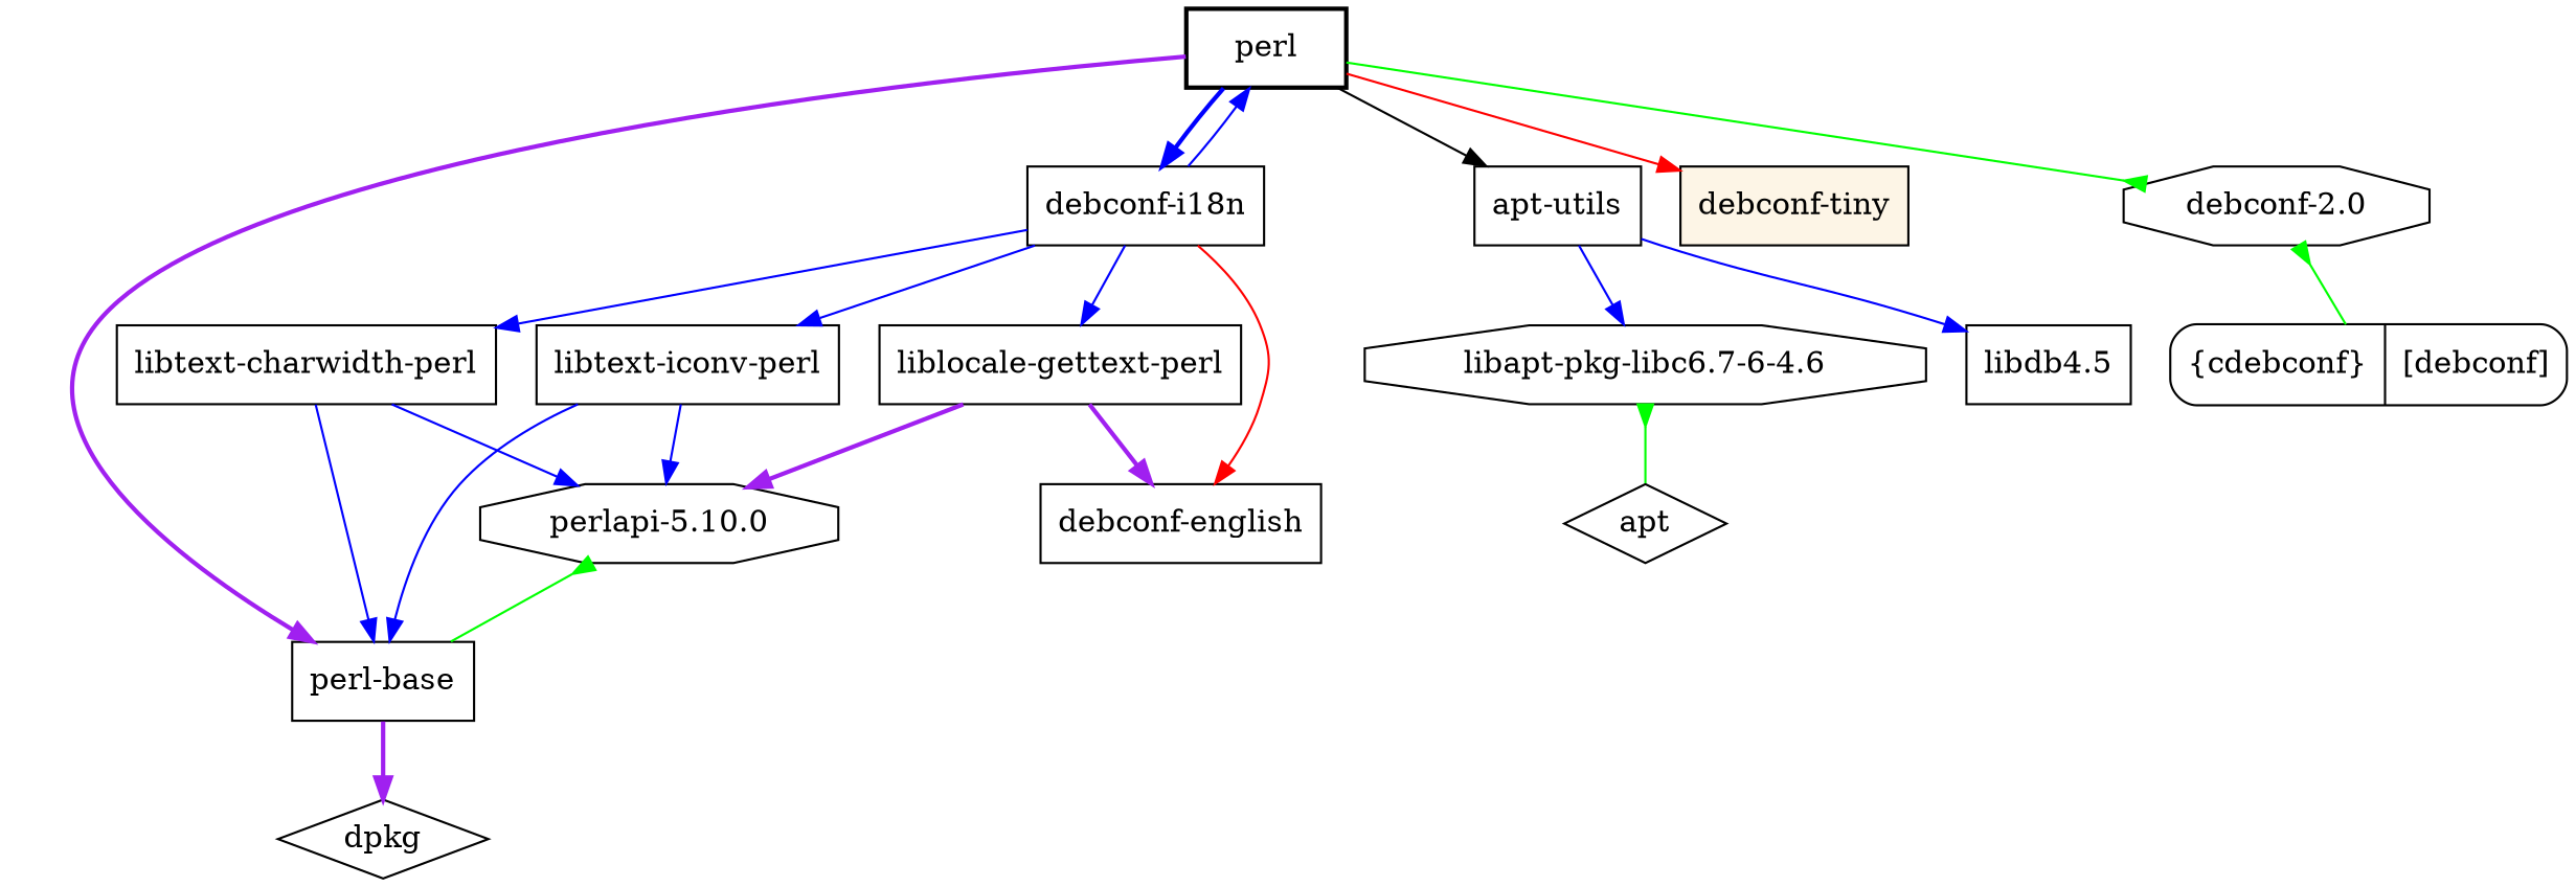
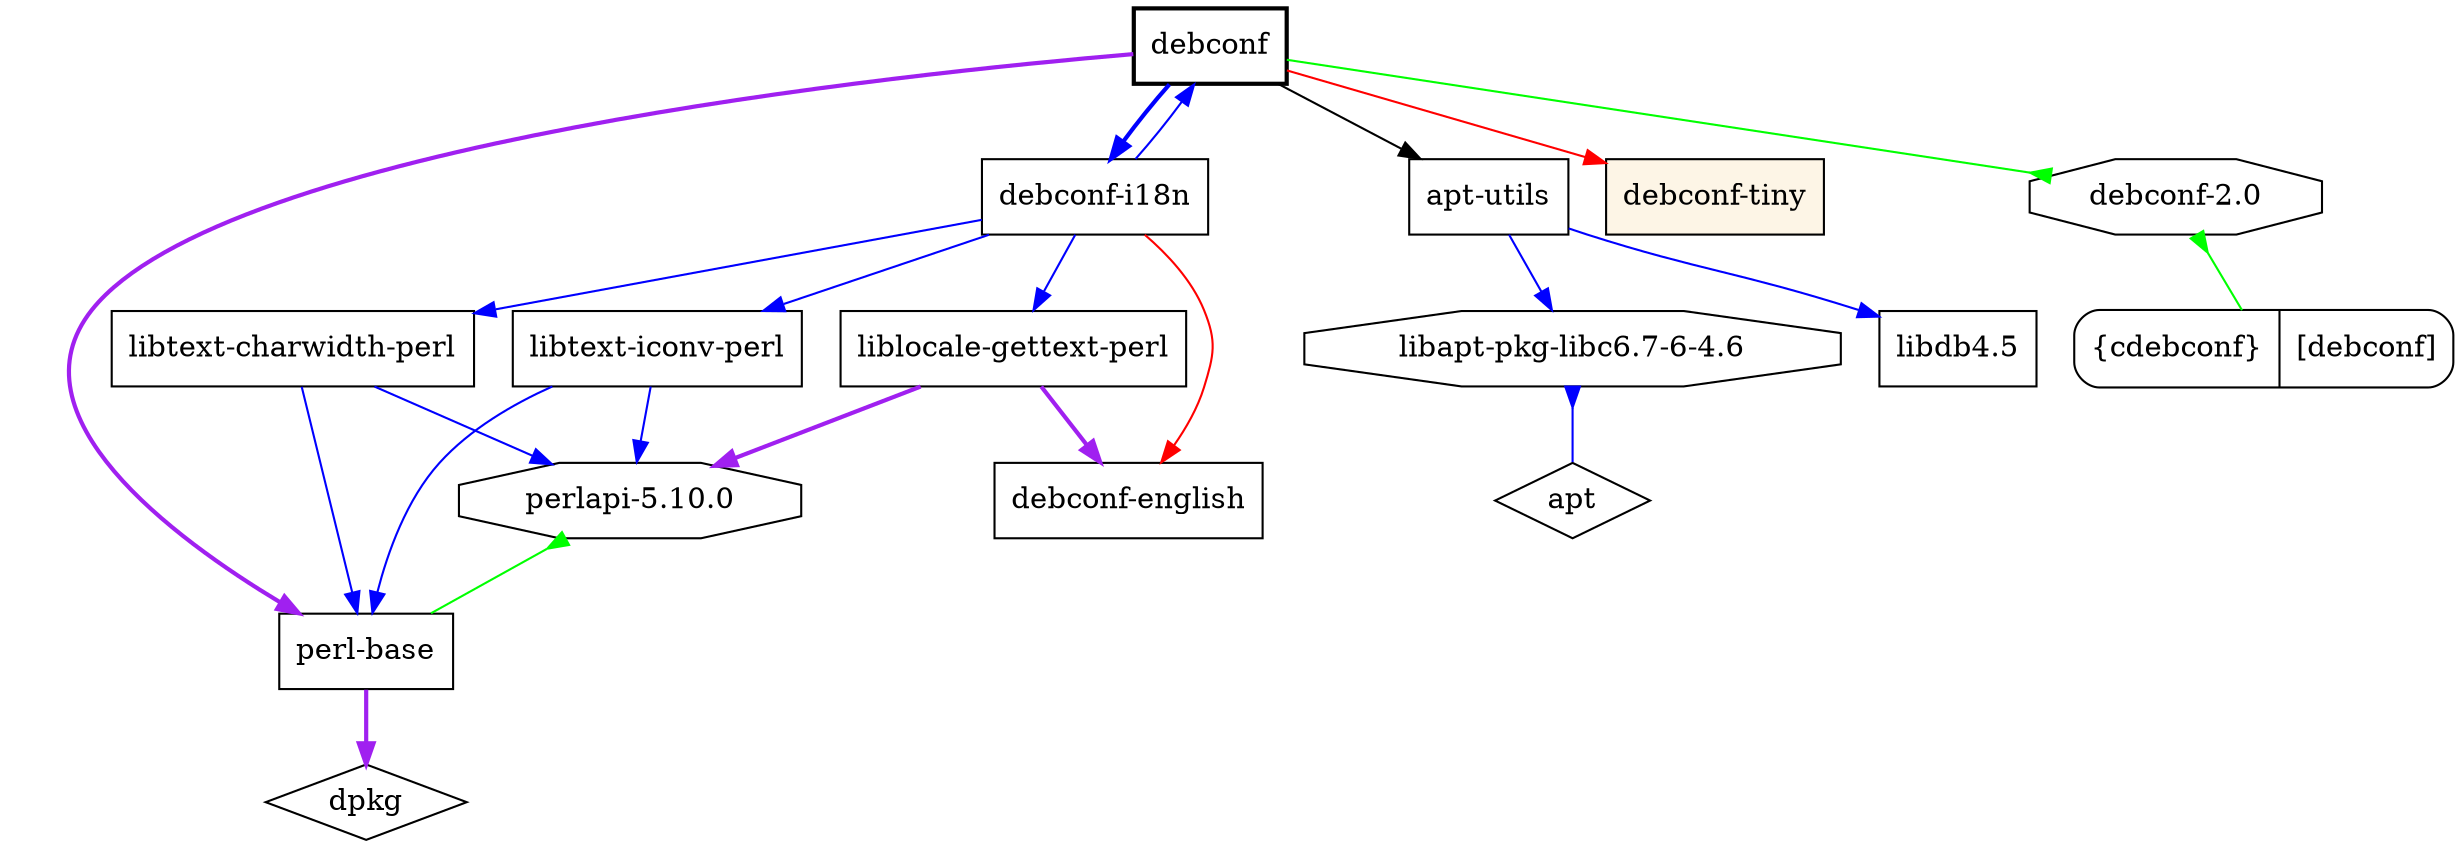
  digraph {
    rankdir=TB
    node [shape=box]
    edge [color=blue]
-   debconf [style="setlinewidth(2)" label=perl]
+   debconf [style="setlinewidth(2)"]
    "perl-base"
    "debconf-i18n"
    "apt-utils"
    "debconf-tiny" [fillcolor=oldlace style=filled]
    "debconf-2.0" [shape=octagon]
    dpkg [shape=diamond]
    "liblocale-gettext-perl"
    "libtext-iconv-perl"
    "libtext-charwidth-perl"
    "debconf-english"
    "libapt-pkg-libc6.7-6-4.6" [shape=octagon]
    n13 [label="libdb4.5"]
    n14 [label="<cdebconf> \{cdebconf\} | <debconf> [debconf]" shape=record style=rounded]
    "perlapi-5.10.0" [shape=octagon]
    apt [shape=diamond]
    debconf -> "perl-base" [color=purple style=bold]
    debconf -> "debconf-i18n" [style=bold]
    debconf -> "apt-utils" [color=""]
    debconf -> "debconf-tiny" [color=red]
    debconf -> "debconf-2.0" [arrowhead=inv color=green]
    "perl-base" -> dpkg [color=purple style=bold]
    "debconf-i18n" -> debconf
    "debconf-i18n" -> "liblocale-gettext-perl"
    "debconf-i18n" -> "libtext-iconv-perl"
    "debconf-i18n" -> "libtext-charwidth-perl"
    "debconf-i18n" -> "debconf-english" [color=red]
    "apt-utils" -> "libapt-pkg-libc6.7-6-4.6"
    "apt-utils" -> n13
    "debconf-2.0" -> n14 [arrowtail=inv color=green dir=back]
    "liblocale-gettext-perl" -> "debconf-english" [color=purple style=bold]
    "liblocale-gettext-perl" -> "perlapi-5.10.0" [color=purple style=bold]
    "libtext-iconv-perl" -> "perl-base"
    "libtext-iconv-perl" -> "perlapi-5.10.0"
    "libtext-charwidth-perl" -> "perl-base"
    "libtext-charwidth-perl" -> "perlapi-5.10.0"
-   "libapt-pkg-libc6.7-6-4.6" -> apt [arrowtail=inv color=green dir=back]
+   "libapt-pkg-libc6.7-6-4.6" -> apt [arrowtail=inv dir=back]
    "perlapi-5.10.0" -> "perl-base" [arrowtail=inv color=green dir=back]
  }
